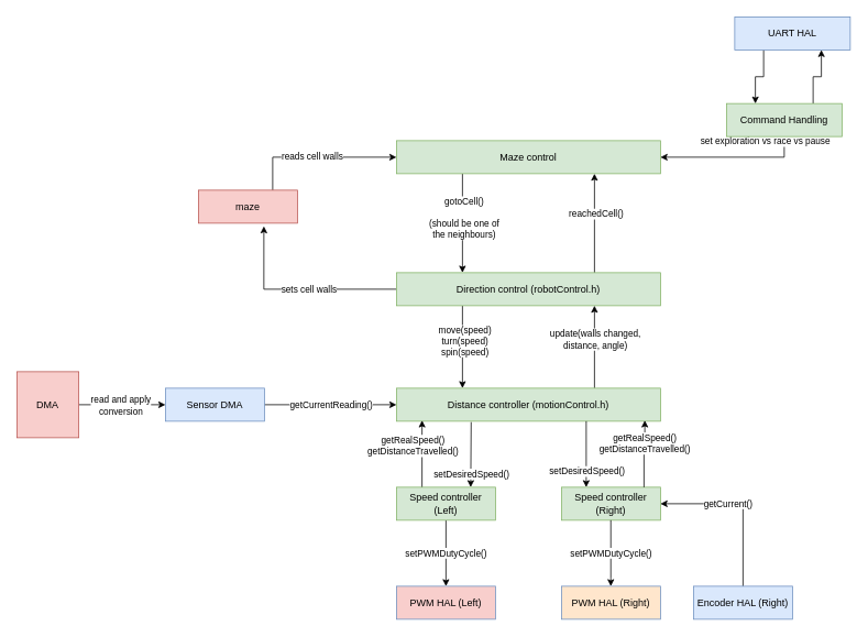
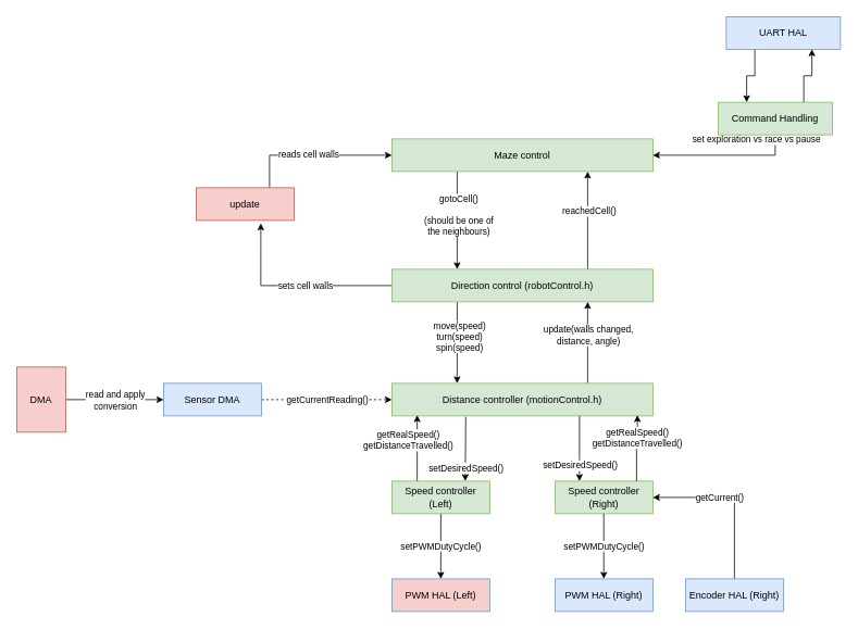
  <mxCell id="0" />
  <mxCell id="1" parent="0" />
  <mxCell id="2" style="edgeStyle=orthogonalEdgeStyle;rounded=0;orthogonalLoop=1;jettySize=auto;html=1;exitX=0.25;exitY=1;exitDx=0;exitDy=0;entryX=0.25;entryY=0;entryDx=0;entryDy=0;" edge="1" parent="1" source="8" target="13"><mxGeometry relative="1" as="geometry" /></mxCell>
  <mxCell id="3" value="move(speed)&lt;br&gt;turn(speed)&lt;br&gt;spin(speed)" style="edgeLabel;html=1;align=center;verticalAlign=middle;resizable=0;points=[];" vertex="1" connectable="0" parent="2"><mxGeometry x="-0.168" y="2" relative="1" as="geometry"><mxPoint as="offset" /></mxGeometry></mxCell>
  <mxCell id="4" style="edgeStyle=orthogonalEdgeStyle;rounded=0;orthogonalLoop=1;jettySize=auto;html=1;exitX=0.75;exitY=0;exitDx=0;exitDy=0;entryX=0.75;entryY=1;entryDx=0;entryDy=0;" edge="1" parent="1" source="8" target="32"><mxGeometry relative="1" as="geometry" /></mxCell>
  <mxCell id="5" value="reachedCell()" style="edgeLabel;html=1;align=center;verticalAlign=middle;resizable=0;points=[];" vertex="1" connectable="0" parent="4"><mxGeometry x="0.203" y="-1" relative="1" as="geometry"><mxPoint as="offset" /></mxGeometry></mxCell>
  <mxCell id="6" style="edgeStyle=orthogonalEdgeStyle;rounded=0;orthogonalLoop=1;jettySize=auto;html=1;exitX=0;exitY=0.5;exitDx=0;exitDy=0;entryX=0.661;entryY=1.092;entryDx=0;entryDy=0;entryPerimeter=0;" edge="1" parent="1" source="8" target="35"><mxGeometry relative="1" as="geometry" /></mxCell>
  <mxCell id="7" value="sets cell walls" style="edgeLabel;html=1;align=center;verticalAlign=middle;resizable=0;points=[];" vertex="1" connectable="0" parent="6"><mxGeometry x="-0.098" y="-1" relative="1" as="geometry"><mxPoint as="offset" /></mxGeometry></mxCell>
  <mxCell id="8" value="Direction control (robotControl.h)" style="rounded=0;whiteSpace=wrap;html=1;fillColor=#d5e8d4;strokeColor=#82b366;" vertex="1" parent="1"><mxGeometry x="480" y="330" width="320" height="40" as="geometry" /></mxCell>
  <mxCell id="9" style="edgeStyle=orthogonalEdgeStyle;rounded=0;orthogonalLoop=1;jettySize=auto;html=1;exitX=0.283;exitY=1.024;exitDx=0;exitDy=0;entryX=0.75;entryY=0;entryDx=0;entryDy=0;exitPerimeter=0;" edge="1" parent="1" source="13" target="16"><mxGeometry relative="1" as="geometry"><Array as="points"><mxPoint x="570" y="510" /></Array></mxGeometry></mxCell>
  <mxCell id="10" value="setDesiredSpeed()" style="edgeLabel;html=1;align=center;verticalAlign=middle;resizable=0;points=[];" vertex="1" connectable="0" parent="9"><mxGeometry x="0.43" relative="1" as="geometry"><mxPoint y="5.83" as="offset" /></mxGeometry></mxCell>
  <mxCell id="11" style="edgeStyle=orthogonalEdgeStyle;rounded=0;orthogonalLoop=1;jettySize=auto;html=1;exitX=0.75;exitY=0;exitDx=0;exitDy=0;entryX=0.75;entryY=1;entryDx=0;entryDy=0;" edge="1" parent="1" source="13" target="8"><mxGeometry relative="1" as="geometry" /></mxCell>
  <mxCell id="12" value="&lt;div&gt;update(walls changed, &lt;br&gt;&lt;/div&gt;&lt;div&gt;distance, angle)&lt;/div&gt;" style="edgeLabel;html=1;align=center;verticalAlign=middle;resizable=0;points=[];" vertex="1" connectable="0" parent="11"><mxGeometry x="0.209" relative="1" as="geometry"><mxPoint as="offset" /></mxGeometry></mxCell>
  <mxCell id="13" value="Distance controller (motionControl.h)" style="rounded=0;whiteSpace=wrap;html=1;fillColor=#d5e8d4;strokeColor=#82b366;" vertex="1" parent="1"><mxGeometry x="480" y="470" width="320" height="40" as="geometry" /></mxCell>
  <mxCell id="14" value="&lt;div&gt;setPWMDutyCycle()&lt;/div&gt;" style="edgeStyle=orthogonalEdgeStyle;rounded=0;orthogonalLoop=1;jettySize=auto;html=1;exitX=0.5;exitY=1;exitDx=0;exitDy=0;entryX=0.5;entryY=0;entryDx=0;entryDy=0;" edge="1" parent="1" source="16" target="18"><mxGeometry relative="1" as="geometry" /></mxCell>
  <mxCell id="15" value="&lt;div&gt;getRealSpeed()&lt;br&gt;getDistanceTravelled()&lt;br&gt;&lt;/div&gt;" style="edgeStyle=orthogonalEdgeStyle;rounded=0;orthogonalLoop=1;jettySize=auto;html=1;exitX=0.25;exitY=0;exitDx=0;exitDy=0;entryX=0.097;entryY=0.975;entryDx=0;entryDy=0;entryPerimeter=0;" edge="1" parent="1" source="16" target="13"><mxGeometry x="0.244" y="11" relative="1" as="geometry"><Array as="points"><mxPoint x="511" y="590" /></Array><mxPoint as="offset" /></mxGeometry></mxCell>
  <mxCell id="16" value="Speed controller&lt;br&gt;(Left)" style="rounded=0;whiteSpace=wrap;html=1;fillColor=#d5e8d4;strokeColor=#82b366;" vertex="1" parent="1"><mxGeometry x="480" y="590" width="120" height="40" as="geometry" /></mxCell>
  <mxCell id="17" value="Speed controller&lt;br&gt;(Right)" style="rounded=0;whiteSpace=wrap;html=1;fillColor=#d5e8d4;strokeColor=#82b366;" vertex="1" parent="1"><mxGeometry x="680" y="590" width="120" height="40" as="geometry" /></mxCell>
  <mxCell id="18" value="PWM HAL (Left)" style="rounded=0;whiteSpace=wrap;html=1;fillColor=#f8cecc;strokeColor=#6c8ebf;" vertex="1" parent="1"><mxGeometry x="480" y="710" width="120" height="40" as="geometry" /></mxCell>
- <mxCell id="19" value="PWM HAL (Right)" style="rounded=0;whiteSpace=wrap;html=1;fillColor=#ffe6cc;strokeColor=#6c8ebf;" vertex="1" parent="1"><mxGeometry x="680" y="710" width="120" height="40" as="geometry" /></mxCell>
+ <mxCell id="19" value="PWM HAL (Right)" style="rounded=0;whiteSpace=wrap;html=1;fillColor=#dae8fc;strokeColor=#6c8ebf;" vertex="1" parent="1"><mxGeometry x="680" y="710" width="120" height="40" as="geometry" /></mxCell>
  <mxCell id="20" value="&lt;div&gt;setPWMDutyCycle()&lt;/div&gt;" style="edgeStyle=orthogonalEdgeStyle;rounded=0;orthogonalLoop=1;jettySize=auto;html=1;exitX=0.5;exitY=1;exitDx=0;exitDy=0;entryX=0.5;entryY=0;entryDx=0;entryDy=0;" edge="1" parent="1"><mxGeometry relative="1" as="geometry"><mxPoint x="739.8" y="630" as="sourcePoint" /><mxPoint x="739.8" y="710" as="targetPoint" /><Array as="points"><mxPoint x="739.8" y="700" /><mxPoint x="739.8" y="700" /></Array></mxGeometry></mxCell>
  <mxCell id="21" style="edgeStyle=orthogonalEdgeStyle;rounded=0;orthogonalLoop=1;jettySize=auto;html=1;exitX=0.5;exitY=0;exitDx=0;exitDy=0;entryX=1;entryY=0.5;entryDx=0;entryDy=0;" edge="1" parent="1" source="23" target="17"><mxGeometry relative="1" as="geometry" /></mxCell>
  <mxCell id="22" value="getCurrent()" style="edgeLabel;html=1;align=center;verticalAlign=middle;resizable=0;points=[];" vertex="1" connectable="0" parent="21"><mxGeometry x="0.188" y="-1" relative="1" as="geometry"><mxPoint as="offset" /></mxGeometry></mxCell>
  <mxCell id="23" value="Encoder HAL (Right)" style="rounded=0;whiteSpace=wrap;html=1;fillColor=#dae8fc;strokeColor=#6c8ebf;" vertex="1" parent="1"><mxGeometry x="840" y="710" width="120" height="40" as="geometry" /></mxCell>
  <mxCell id="24" style="edgeStyle=orthogonalEdgeStyle;rounded=0;orthogonalLoop=1;jettySize=auto;html=1;entryX=0.75;entryY=0;entryDx=0;entryDy=0;" edge="1" parent="1"><mxGeometry relative="1" as="geometry"><mxPoint x="710" y="510" as="sourcePoint" /><mxPoint x="710" y="590" as="targetPoint" /><Array as="points"><mxPoint x="710" y="510" /></Array></mxGeometry></mxCell>
  <mxCell id="25" value="setDesiredSpeed()" style="edgeLabel;html=1;align=center;verticalAlign=middle;resizable=0;points=[];" vertex="1" connectable="0" parent="24"><mxGeometry x="0.43" relative="1" as="geometry"><mxPoint y="3" as="offset" /></mxGeometry></mxCell>
  <mxCell id="26" value="&lt;div&gt;getRealSpeed()&lt;br&gt;getDistanceTravelled()&lt;br&gt;&lt;/div&gt;" style="edgeStyle=orthogonalEdgeStyle;rounded=0;orthogonalLoop=1;jettySize=auto;html=1;exitX=0.25;exitY=0;exitDx=0;exitDy=0;" edge="1" parent="1"><mxGeometry x="0.317" relative="1" as="geometry"><mxPoint x="780" y="590" as="sourcePoint" /><mxPoint x="781" y="509" as="targetPoint" /><Array as="points"><mxPoint x="780" y="550" /><mxPoint x="781" y="550" /></Array><mxPoint as="offset" /></mxGeometry></mxCell>
- <mxCell id="27" style="edgeStyle=orthogonalEdgeStyle;rounded=0;orthogonalLoop=1;jettySize=auto;html=1;exitX=1;exitY=0.5;exitDx=0;exitDy=0;entryX=0;entryY=0.5;entryDx=0;entryDy=0;" edge="1" parent="1" source="29" target="13"><mxGeometry relative="1" as="geometry" /></mxCell>
+ <mxCell id="27" style="edgeStyle=orthogonalEdgeStyle;rounded=0;orthogonalLoop=1;jettySize=auto;html=1;exitX=1;exitY=0.5;exitDx=0;exitDy=0;entryX=0;entryY=0.5;entryDx=0;entryDy=0;dashed=1;" edge="1" parent="1" source="29" target="13"><mxGeometry relative="1" as="geometry" /></mxCell>
  <mxCell id="28" value="getCurrentReading()" style="edgeLabel;html=1;align=center;verticalAlign=middle;resizable=0;points=[];" vertex="1" connectable="0" parent="27"><mxGeometry x="0.223" y="-1" relative="1" as="geometry"><mxPoint x="-17.5" y="-1" as="offset" /></mxGeometry></mxCell>
  <mxCell id="29" value="Sensor DMA" style="rounded=0;whiteSpace=wrap;html=1;fillColor=#dae8fc;strokeColor=#6c8ebf;" vertex="1" parent="1"><mxGeometry x="200" y="470" width="120" height="40" as="geometry" /></mxCell>
  <mxCell id="30" style="edgeStyle=orthogonalEdgeStyle;rounded=0;orthogonalLoop=1;jettySize=auto;html=1;exitX=0.25;exitY=1;exitDx=0;exitDy=0;entryX=0.25;entryY=0;entryDx=0;entryDy=0;" edge="1" parent="1" source="32" target="8"><mxGeometry relative="1" as="geometry" /></mxCell>
  <mxCell id="31" value="gotoCell()&lt;br&gt;&lt;br&gt;&lt;div&gt;(should be one of &lt;br&gt;&lt;/div&gt;&lt;div&gt;the neighbours)&lt;br&gt;&lt;/div&gt;" style="edgeLabel;html=1;align=center;verticalAlign=middle;resizable=0;points=[];" vertex="1" connectable="0" parent="30"><mxGeometry x="-0.122" y="1" relative="1" as="geometry"><mxPoint as="offset" /></mxGeometry></mxCell>
  <mxCell id="32" value="Maze control" style="rounded=0;whiteSpace=wrap;html=1;fillColor=#d5e8d4;strokeColor=#82b366;" vertex="1" parent="1"><mxGeometry x="480" y="170" width="320" height="40" as="geometry" /></mxCell>
  <mxCell id="33" style="edgeStyle=orthogonalEdgeStyle;rounded=0;orthogonalLoop=1;jettySize=auto;html=1;exitX=0.75;exitY=0;exitDx=0;exitDy=0;entryX=0;entryY=0.5;entryDx=0;entryDy=0;" edge="1" parent="1" source="35" target="32"><mxGeometry relative="1" as="geometry" /></mxCell>
  <mxCell id="34" value="reads cell walls" style="edgeLabel;html=1;align=center;verticalAlign=middle;resizable=0;points=[];" vertex="1" connectable="0" parent="33"><mxGeometry x="-0.082" y="2" relative="1" as="geometry"><mxPoint as="offset" /></mxGeometry></mxCell>
- <mxCell id="35" value="maze" style="rounded=0;whiteSpace=wrap;html=1;fillColor=#f8cecc;strokeColor=#b85450;" vertex="1" parent="1"><mxGeometry y="230" width="120" height="40" as="geometry" x="240" /></mxCell>
+ <mxCell id="35" value="update" style="rounded=0;whiteSpace=wrap;html=1;fillColor=#f8cecc;strokeColor=#b85450;" vertex="1" parent="1"><mxGeometry y="230" width="120" height="40" as="geometry" x="240" /></mxCell>
  <mxCell id="36" style="edgeStyle=orthogonalEdgeStyle;rounded=0;orthogonalLoop=1;jettySize=auto;html=1;entryX=1;entryY=0.5;entryDx=0;entryDy=0;exitX=0.5;exitY=1;exitDx=0;exitDy=0;" edge="1" parent="1" source="39" target="32"><mxGeometry relative="1" as="geometry"><mxPoint x="930" y="210" as="sourcePoint" /></mxGeometry></mxCell>
  <mxCell id="37" value="set exploration vs race vs pause" style="edgeLabel;html=1;align=center;verticalAlign=middle;resizable=0;points=[];" vertex="1" connectable="0" parent="36"><mxGeometry x="-0.11" y="2" relative="1" as="geometry"><mxPoint x="29" y="-22" as="offset" /></mxGeometry></mxCell>
  <mxCell id="38" style="edgeStyle=orthogonalEdgeStyle;rounded=0;orthogonalLoop=1;jettySize=auto;html=1;exitX=0.75;exitY=0;exitDx=0;exitDy=0;entryX=0.75;entryY=1;entryDx=0;entryDy=0;" edge="1" parent="1" source="39" target="41"><mxGeometry relative="1" as="geometry" /></mxCell>
  <mxCell id="39" value="Command Handling" style="rounded=0;whiteSpace=wrap;html=1;fillColor=#d5e8d4;strokeColor=#82b366;" vertex="1" parent="1"><mxGeometry x="880" y="125" width="140" height="40" as="geometry" /></mxCell>
  <mxCell id="40" style="edgeStyle=orthogonalEdgeStyle;rounded=0;orthogonalLoop=1;jettySize=auto;html=1;exitX=0.25;exitY=1;exitDx=0;exitDy=0;entryX=0.25;entryY=0;entryDx=0;entryDy=0;" edge="1" parent="1" source="41" target="39"><mxGeometry relative="1" as="geometry" /></mxCell>
  <mxCell id="41" value="UART HAL" style="rounded=0;whiteSpace=wrap;html=1;fillColor=#dae8fc;strokeColor=#6c8ebf;" vertex="1" parent="1"><mxGeometry x="890" y="20" width="140" height="40" as="geometry" /></mxCell>
  <mxCell id="42" style="edgeStyle=orthogonalEdgeStyle;rounded=0;orthogonalLoop=1;jettySize=auto;html=1;exitX=1;exitY=0.5;exitDx=0;exitDy=0;entryX=0;entryY=0.5;entryDx=0;entryDy=0;" edge="1" parent="1" source="44" target="29"><mxGeometry relative="1" as="geometry" /></mxCell>
  <mxCell id="43" value="&lt;div&gt;read and apply &lt;br&gt;&lt;/div&gt;&lt;div&gt;conversion&lt;/div&gt;" style="edgeLabel;html=1;align=center;verticalAlign=middle;resizable=0;points=[];" vertex="1" connectable="0" parent="42"><mxGeometry x="0.344" y="1" relative="1" as="geometry"><mxPoint x="-20.69" y="1" as="offset" /></mxGeometry></mxCell>
- <mxCell id="44" value="DMA" style="rounded=0;whiteSpace=wrap;html=1;fillColor=#f8cecc;strokeColor=#b85450;" vertex="1" parent="1"><mxGeometry x="20" y="450" width="75" height="80" as="geometry" /></mxCell>
+ <mxCell id="44" value="DMA" style="rounded=0;whiteSpace=wrap;html=1;fillColor=#f8cecc;strokeColor=#b85450;" vertex="1" parent="1"><mxGeometry x="20" y="450" width="60" height="80" as="geometry" /></mxCell>
